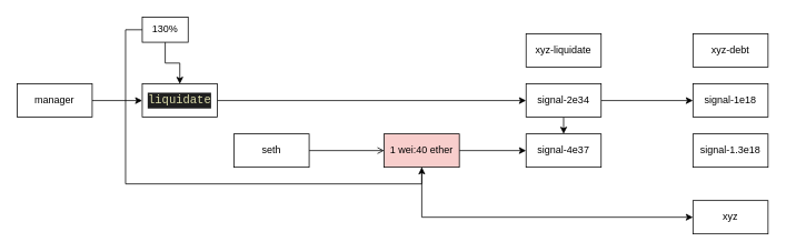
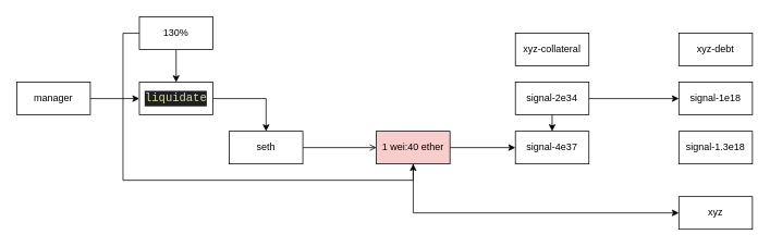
  <mxCell id="0" />
  <mxCell id="1" parent="0" />
- <mxCell id="2" value="xyz-liquidate" style="rounded=0;whiteSpace=wrap;html=1;" vertex="1" parent="1"><mxGeometry x="630" y="40" width="90" height="40" as="geometry" /></mxCell>
+ <mxCell id="2" value="xyz-collateral" style="rounded=0;whiteSpace=wrap;html=1;" vertex="1" parent="1"><mxGeometry x="630" y="40" width="90" height="40" as="geometry" /></mxCell>
  <mxCell id="3" value="xyz-debt" style="rounded=0;whiteSpace=wrap;html=1;" vertex="1" parent="1"><mxGeometry x="830" y="40" width="90" height="40" as="geometry" /></mxCell>
  <mxCell id="4" style="edgeStyle=orthogonalEdgeStyle;rounded=0;orthogonalLoop=1;jettySize=auto;html=1;exitX=1;exitY=0.5;exitDx=0;exitDy=0;" edge="1" parent="1" source="6" target="7"><mxGeometry relative="1" as="geometry" /></mxCell>
  <mxCell id="5" style="edgeStyle=orthogonalEdgeStyle;rounded=0;orthogonalLoop=1;jettySize=auto;html=1;exitX=0.5;exitY=1;exitDx=0;exitDy=0;entryX=0.5;entryY=0;entryDx=0;entryDy=0;" edge="1" parent="1" source="6" target="13"><mxGeometry relative="1" as="geometry" /></mxCell>
  <mxCell id="6" value="signal-2e34" style="rounded=0;whiteSpace=wrap;html=1;" vertex="1" parent="1"><mxGeometry x="630" y="100" width="90" height="40" as="geometry" /></mxCell>
  <mxCell id="7" value="signal-1e18" style="rounded=0;whiteSpace=wrap;html=1;" vertex="1" parent="1"><mxGeometry x="830" y="100" width="90" height="40" as="geometry" /></mxCell>
  <mxCell id="8" style="edgeStyle=orthogonalEdgeStyle;rounded=0;orthogonalLoop=1;jettySize=auto;html=1;exitX=1;exitY=0.5;exitDx=0;exitDy=0;" edge="1" parent="1" source="9" target="21"><mxGeometry relative="1" as="geometry" /></mxCell>
  <mxCell id="9" value="manager" style="rounded=0;whiteSpace=wrap;html=1;" vertex="1" parent="1"><mxGeometry x="20" y="100" width="90" height="40" as="geometry" /></mxCell>
  <mxCell id="10" style="edgeStyle=orthogonalEdgeStyle;rounded=0;orthogonalLoop=1;jettySize=auto;html=1;exitX=0.5;exitY=1;exitDx=0;exitDy=0;entryX=0.5;entryY=0;entryDx=0;entryDy=0;" edge="1" parent="1" source="12" target="21"><mxGeometry relative="1" as="geometry" /></mxCell>
  <mxCell id="11" style="edgeStyle=orthogonalEdgeStyle;rounded=0;orthogonalLoop=1;jettySize=auto;html=1;exitX=0;exitY=0.5;exitDx=0;exitDy=0;entryX=0.5;entryY=1;entryDx=0;entryDy=0;" edge="1" parent="1" source="12" target="19"><mxGeometry relative="1" as="geometry" /></mxCell>
- <mxCell id="12" value="130%" style="rounded=0;whiteSpace=wrap;html=1;" vertex="1" parent="1"><mxGeometry x="170" y="20" width="55" height="30" as="geometry" /></mxCell>
+ <mxCell id="12" value="130%" style="rounded=0;whiteSpace=wrap;html=1;" vertex="1" parent="1"><mxGeometry x="170" y="20" width="90" height="40" as="geometry" /></mxCell>
  <mxCell id="13" value="signal-4e37" style="rounded=0;whiteSpace=wrap;html=1;" vertex="1" parent="1"><mxGeometry x="630" y="160" width="90" height="40" as="geometry" /></mxCell>
  <mxCell id="14" value="signal-1.3e18" style="rounded=0;whiteSpace=wrap;html=1;" vertex="1" parent="1"><mxGeometry x="830" y="160" width="90" height="40" as="geometry" /></mxCell>
  <mxCell id="15" style="edgeStyle=orthogonalEdgeStyle;rounded=0;orthogonalLoop=1;jettySize=auto;html=1;exitX=1;exitY=0.5;exitDx=0;exitDy=0;entryX=0;entryY=0.5;entryDx=0;entryDy=0;endArrow=open;" edge="1" parent="1" source="16" target="19"><mxGeometry relative="1" as="geometry" /></mxCell>
  <mxCell id="16" value="seth" style="rounded=0;whiteSpace=wrap;html=1;" vertex="1" parent="1"><mxGeometry x="280" y="160" width="90" height="40" as="geometry" /></mxCell>
  <mxCell id="17" style="edgeStyle=orthogonalEdgeStyle;rounded=0;orthogonalLoop=1;jettySize=auto;html=1;exitX=1;exitY=0.5;exitDx=0;exitDy=0;entryX=0;entryY=0.5;entryDx=0;entryDy=0;" edge="1" parent="1" source="19" target="13"><mxGeometry relative="1" as="geometry" /></mxCell>
  <mxCell id="18" style="edgeStyle=orthogonalEdgeStyle;rounded=0;orthogonalLoop=1;jettySize=auto;html=1;exitX=0.5;exitY=1;exitDx=0;exitDy=0;entryX=0;entryY=0.5;entryDx=0;entryDy=0;" edge="1" parent="1" source="19" target="22"><mxGeometry relative="1" as="geometry" /></mxCell>
  <mxCell id="19" value="1 wei:40 ether" style="rounded=0;whiteSpace=wrap;html=1;fillColor=#f8cecc;" vertex="1" parent="1"><mxGeometry x="460" y="160" width="90" height="40" as="geometry" /></mxCell>
- <mxCell id="20" style="edgeStyle=orthogonalEdgeStyle;rounded=0;orthogonalLoop=1;jettySize=auto;html=1;exitX=1;exitY=0.5;exitDx=0;exitDy=0;entryX=0;entryY=0.5;entryDx=0;entryDy=0;" edge="1" parent="1" source="21" target="6"><mxGeometry relative="1" as="geometry" /></mxCell>
+ <mxCell id="20" style="edgeStyle=orthogonalEdgeStyle;rounded=0;orthogonalLoop=1;jettySize=auto;html=1;exitX=1;exitY=0.5;exitDx=0;exitDy=0;" edge="1" parent="1" source="21" target="16"><mxGeometry relative="1" as="geometry" /></mxCell>
  <mxCell id="21" value="&lt;div style=&quot;color: rgb(204, 204, 204); background-color: rgb(31, 31, 31); font-family: Consolas, &amp;quot;Courier New&amp;quot;, monospace; font-size: 14px; line-height: 19px; white-space: pre;&quot;&gt;&lt;span style=&quot;color: #dcdcaa;&quot;&gt;liquidate&lt;/span&gt;&lt;/div&gt;" style="rounded=0;whiteSpace=wrap;html=1;" vertex="1" parent="1"><mxGeometry x="170" y="100" width="90" height="40" as="geometry" /></mxCell>
  <mxCell id="22" value="xyz" style="rounded=0;whiteSpace=wrap;html=1;" vertex="1" parent="1"><mxGeometry x="830" y="240" width="90" height="40" as="geometry" /></mxCell>
